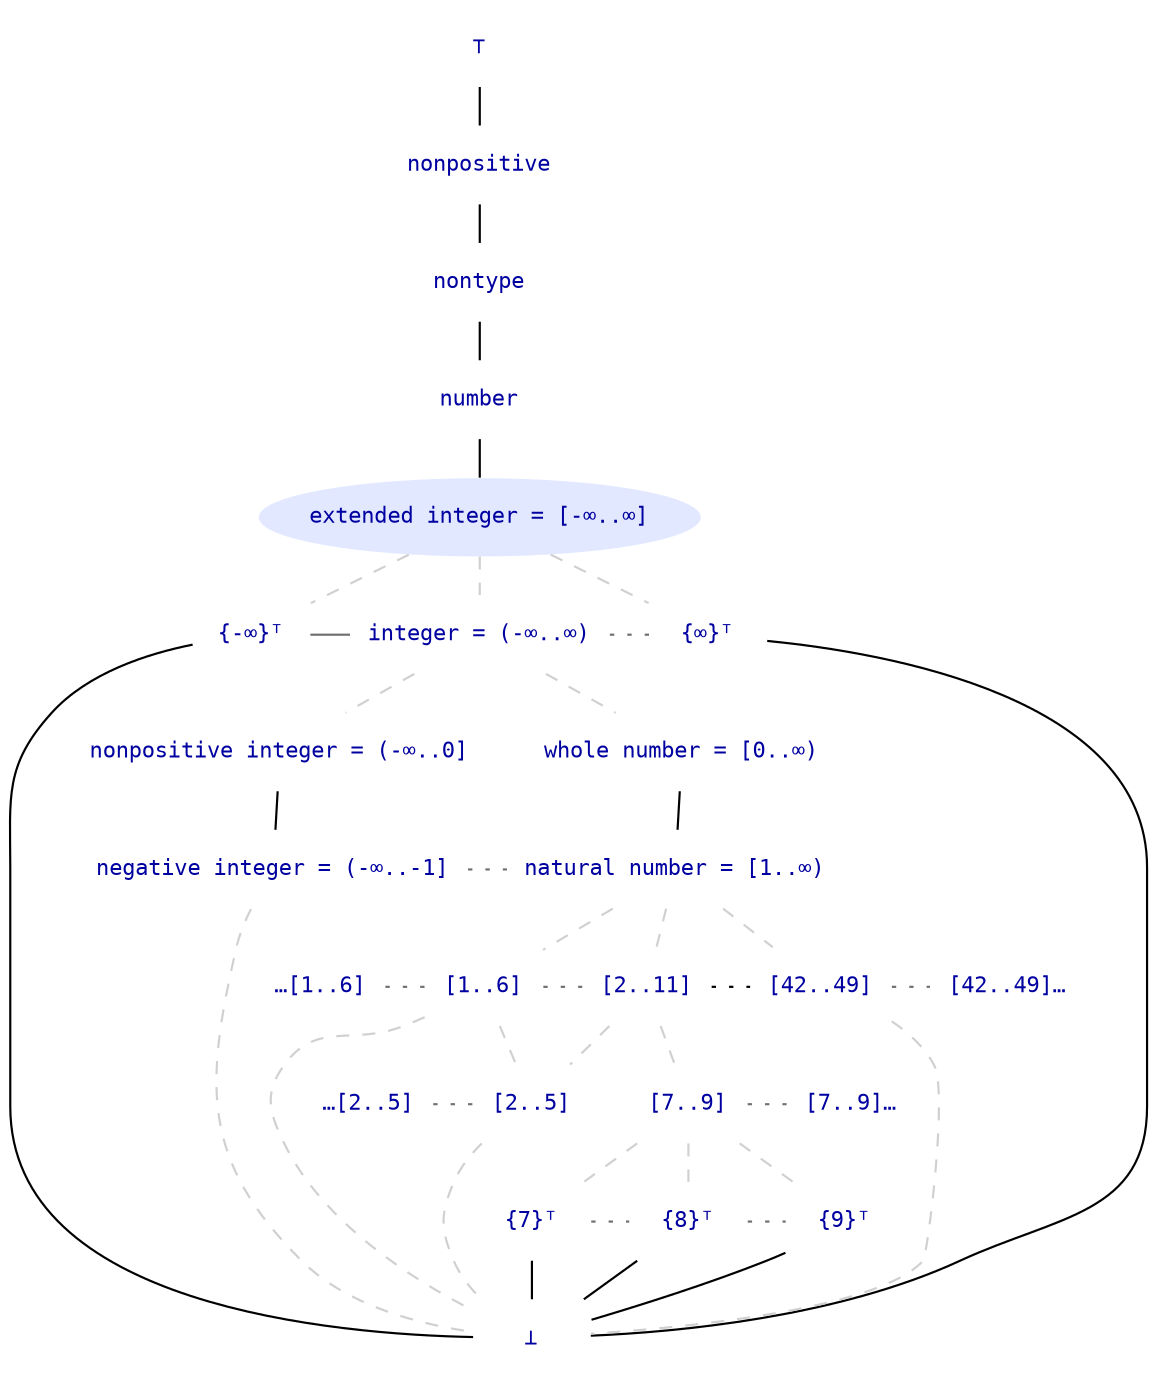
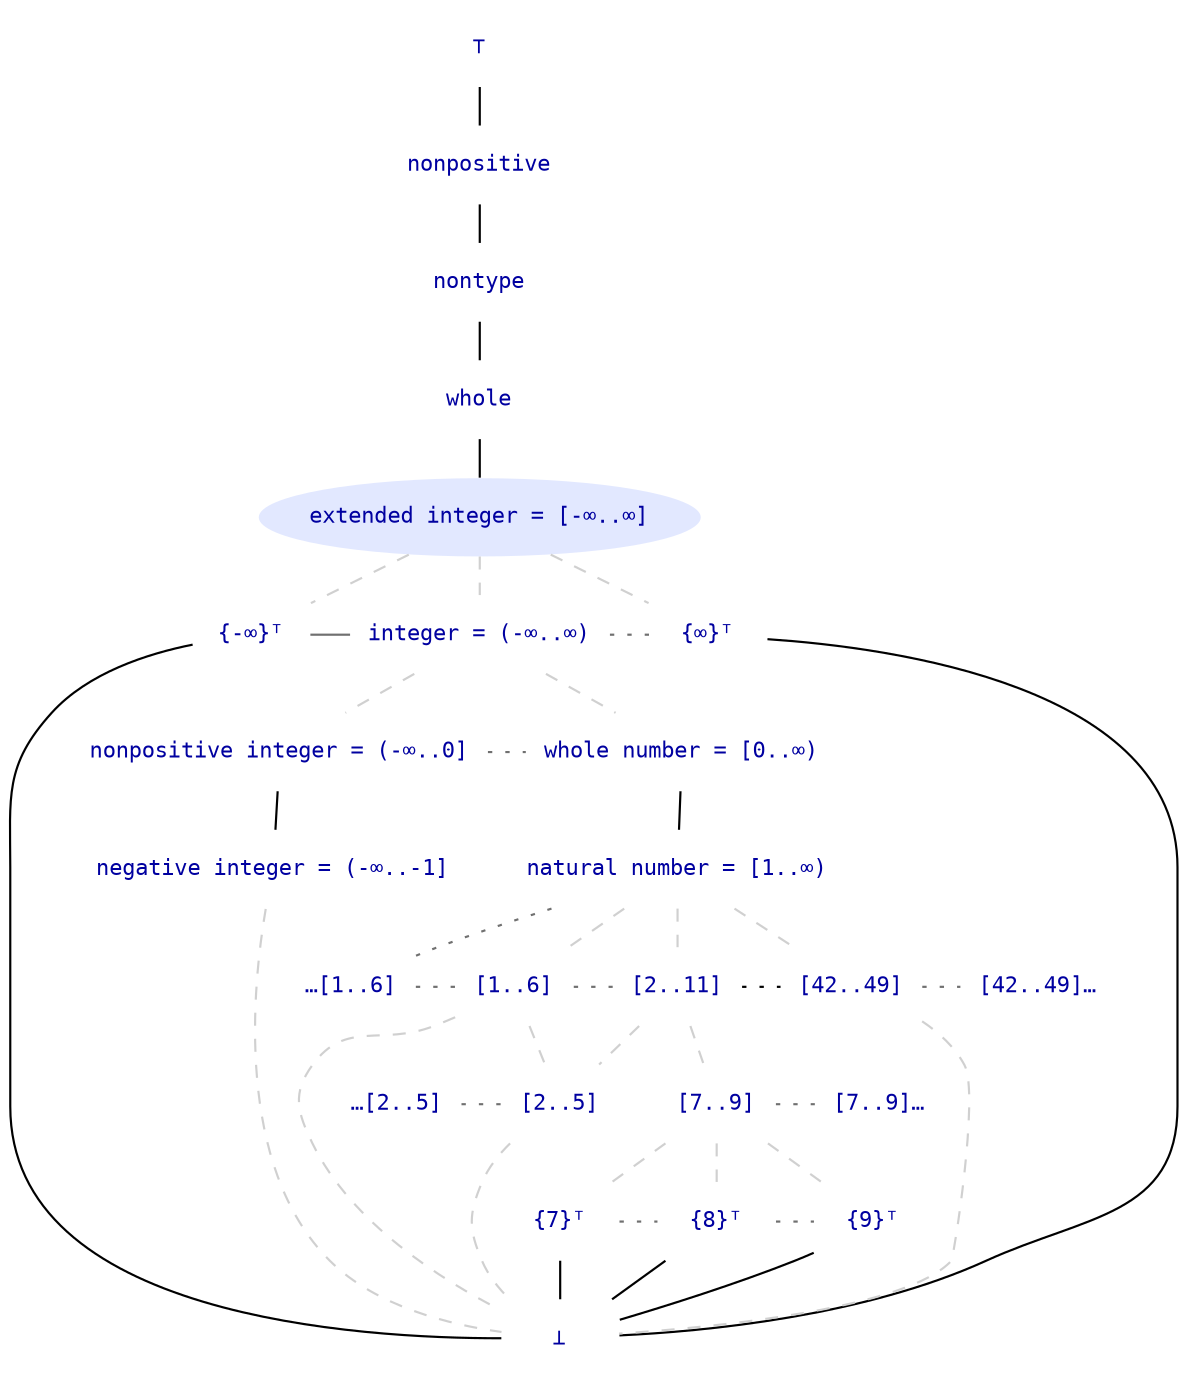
  strict graph {
    ranksep=0.25
    node [fontcolor="#0000A0" fontname=Consolas fontsize=10 shape=plaintext]
    edge [color="#d0d0d0" style=dashed]
    n1 [label="{-∞}ᵀ"]
    n2 [label="integer = (-∞..∞)"]
    n3 [label="{∞}ᵀ"]
    n4 [label="nonpositive integer = (-∞..0]"]
    n5 [label="whole number = [0..∞)"]
    n6 [label="negative integer = (-∞..-1]"]
    n7 [label="natural number = [1..∞)"]
    "…[1..6]"
    "[42..49]…"
    "[1..6]"
    "[2..11]"
    "[42..49]"
    "…[2..5]"
    "[7..9]…"
    "[2..5]"
    "[7..9]"
    "{7}ᵀ"
    "{8}ᵀ"
    "{9}ᵀ"
    "⊥"
    n21 [label=nonpositive]
    "⊤"
    nontype
-   number
+   number [label=whole]
    n25 [fillcolor="#E2E8FF" label="extended integer = [-∞..∞]" peripheries=0 shape=ellipse style=filled]
    subgraph sub_1 {
      rank=same
      n1
      n2
      n3
    }
    subgraph sub_2 {
      rank=same
      n4
      n5
    }
    subgraph sub_3 {
      rank=same
      n6
      n7
    }
    subgraph sub_4 {
      rank=same
      "…[1..6]"
      "[42..49]…"
      "[1..6]"
      "[2..11]"
      "[42..49]"
    }
    subgraph sub_5 {
      rank=same
      "…[2..5]"
      "[7..9]…"
      "[2..5]"
      "[7..9]"
    }
    subgraph sub_6 {
      rank=same
      "{7}ᵀ"
      "{8}ᵀ"
      "{9}ᵀ"
    }
    n1 -- n2 [color="#707070" style=solid]
    n1 -- "⊥" [color="" style=""]
    n2 -- n3 [color="#707070" style=dotted]
    n2 -- n4
    n2 -- n5
    n3 -- "⊥" [color="" style=""]
+   n4 -- n5 [color="#707070" style=dotted]
    n4 -- n6 [color="" style=""]
    n5 -- n7 [color="" style=""]
-   n6 -- n7 [color="#707070" style=dotted]
+   "…[1..6]" -- n7 [color="#707070" style=dotted]
    n6 -- "⊥"
    n7 -- "[1..6]"
    n7 -- "[2..11]"
    n7 -- "[42..49]"
    "…[1..6]" -- "[1..6]" [color="#707070" style=dotted]
    "[1..6]" -- "[2..11]" [color="#707070" style=dotted]
    "[1..6]" -- "[2..5]"
    "[1..6]" -- "⊥"
    "[2..11]" -- "[42..49]" [color=black style=dotted]
    "[2..11]" -- "[2..5]"
    "[2..11]" -- "[7..9]"
    "[42..49]" -- "[42..49]…" [color="#707070" style=dotted]
    "[42..49]" -- "⊥"
    "…[2..5]" -- "[2..5]" [color="#707070" style=dotted]
    "[2..5]" -- "⊥"
    "[7..9]" -- "[7..9]…" [color="#707070" style=dotted]
    "[7..9]" -- "{7}ᵀ"
    "[7..9]" -- "{8}ᵀ"
    "[7..9]" -- "{9}ᵀ"
    "{7}ᵀ" -- "{8}ᵀ" [color="#707070" style=dotted]
    "{7}ᵀ" -- "⊥" [color="" style=""]
    "{8}ᵀ" -- "{9}ᵀ" [color="#707070" style=dotted]
    "{8}ᵀ" -- "⊥" [color="" style=""]
    "{9}ᵀ" -- "⊥" [color="" style=""]
    n21 -- nontype [color="" style=""]
    "⊤" -- n21 [color="" style=""]
    nontype -- number [color="" style=""]
    number -- n25 [color="" style=""]
    n25 -- n1
    n25 -- n2
    n25 -- n3
  }
